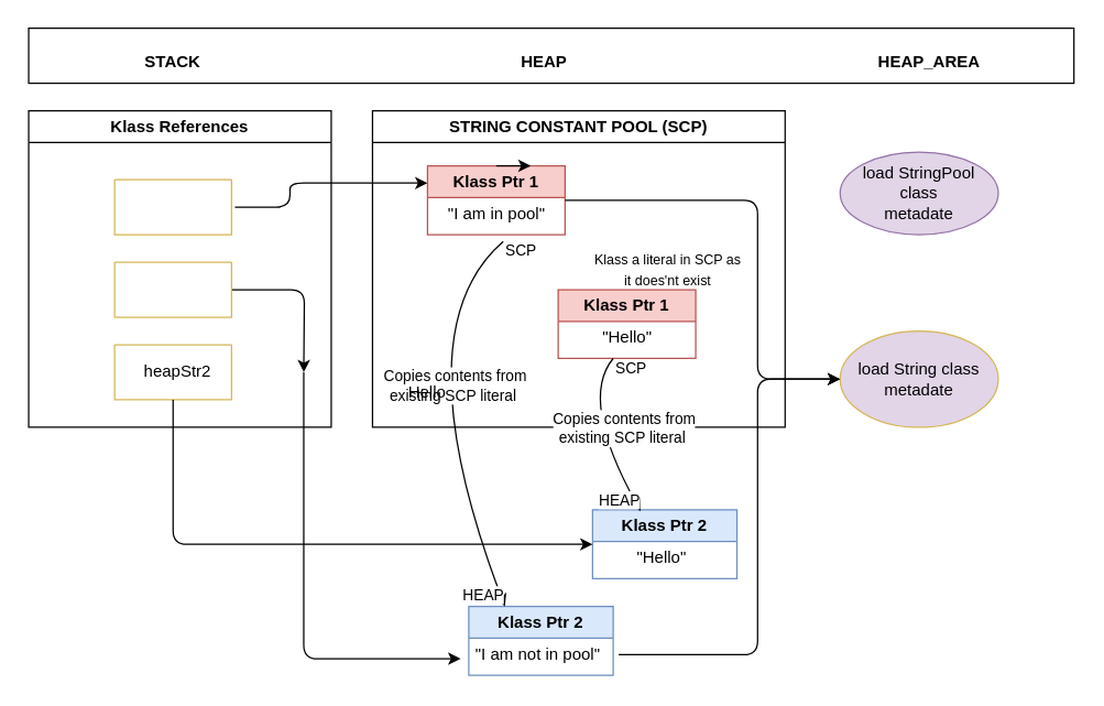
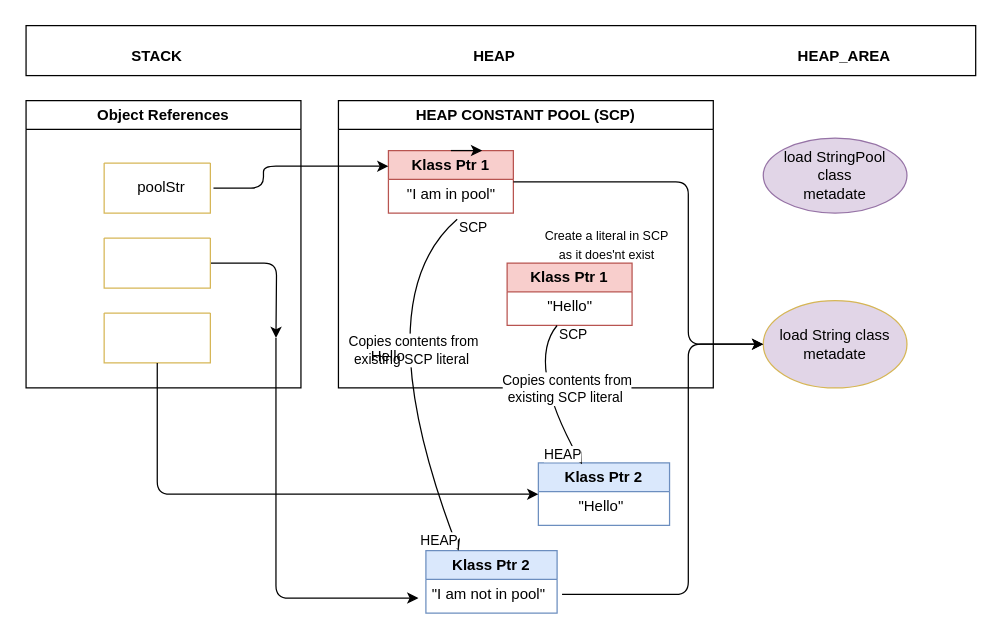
  <mxCell id="0" />
  <mxCell id="1" parent="0" />
  <mxCell id="2" value="STACK" style="text;html=1;align=center;verticalAlign=middle;whiteSpace=wrap;rounded=0;fontStyle=1" vertex="1" parent="1"><mxGeometry x="50" y="20" width="150" height="50" as="geometry" /></mxCell>
  <mxCell id="3" value="HEAP" style="text;html=1;align=center;verticalAlign=middle;whiteSpace=wrap;rounded=0;fontStyle=1" vertex="1" parent="1"><mxGeometry x="320" y="20" width="150" height="50" as="geometry" /></mxCell>
  <mxCell id="4" value="HEAP_AREA" style="text;html=1;align=center;verticalAlign=middle;whiteSpace=wrap;rounded=0;fontStyle=1" vertex="1" parent="1"><mxGeometry x="600" y="20" width="150" height="50" as="geometry" /></mxCell>
  <mxCell id="5" value="load StringPool&lt;div&gt;class&lt;/div&gt;&lt;div&gt;metadate&lt;/div&gt;" style="ellipse;whiteSpace=wrap;html=1;fillColor=#e1d5e7;strokeColor=#9673a6;" vertex="1" parent="1"><mxGeometry x="610" y="110" width="115" height="60" as="geometry" /></mxCell>
  <mxCell id="6" value="load String class&lt;div&gt;metadate&lt;/div&gt;" style="ellipse;whiteSpace=wrap;html=1;fillColor=#e1d5e7;strokeColor=#d6b656;" vertex="1" parent="1"><mxGeometry x="610" y="240" width="115" height="70" as="geometry" /></mxCell>
- <mxCell id="7" value="STRING CONSTANT POOL (SCP)" style="swimlane;whiteSpace=wrap;html=1;" vertex="1" parent="1"><mxGeometry x="270" y="80" width="300" height="230" as="geometry" /></mxCell>
+ <mxCell id="7" value="HEAP CONSTANT POOL (SCP)" style="swimlane;whiteSpace=wrap;html=1;" vertex="1" parent="1"><mxGeometry x="270" y="80" width="300" height="230" as="geometry" /></mxCell>
  <mxCell id="8" value="Klass Ptr 1" style="swimlane;whiteSpace=wrap;html=1;fillColor=#f8cecc;strokeColor=#b85450;" vertex="1" parent="7"><mxGeometry x="40" y="40" width="100" height="50" as="geometry" /></mxCell>
  <mxCell id="9" value="&quot;I am in pool&quot;" style="text;html=1;align=center;verticalAlign=middle;resizable=0;points=[];autosize=1;strokeColor=none;fillColor=none;" vertex="1" parent="8"><mxGeometry x="5" y="20" width="90" height="30" as="geometry" /></mxCell>
  <mxCell id="10" style="edgeStyle=orthogonalEdgeStyle;rounded=0;orthogonalLoop=1;jettySize=auto;html=1;exitX=0.5;exitY=0;exitDx=0;exitDy=0;entryX=0.75;entryY=0;entryDx=0;entryDy=0;" edge="1" parent="7" source="8" target="8"><mxGeometry relative="1" as="geometry" /></mxCell>
  <mxCell id="11" value="Klass Ptr 1" style="swimlane;whiteSpace=wrap;html=1;fillColor=#f8cecc;strokeColor=#b85450;" vertex="1" parent="7"><mxGeometry x="135" y="130" width="100" height="50" as="geometry" /></mxCell>
  <mxCell id="12" value="&quot;Hello&quot;" style="text;html=1;align=center;verticalAlign=middle;resizable=0;points=[];autosize=1;strokeColor=none;fillColor=none;" vertex="1" parent="11"><mxGeometry x="20" y="20" width="60" height="30" as="geometry" /></mxCell>
- <mxCell id="13" value="&lt;font style=&quot;font-size: 10px;&quot;&gt;Klass a literal in SCP as it does'nt exist&lt;/font&gt;" style="text;html=1;align=center;verticalAlign=middle;whiteSpace=wrap;rounded=0;" vertex="1" parent="7"><mxGeometry x="160" y="100" width="110" height="30" as="geometry" /></mxCell>
- <mxCell id="14" value="Klass References" style="swimlane;whiteSpace=wrap;html=1;" vertex="1" parent="1"><mxGeometry x="20" y="80" width="220" height="230" as="geometry" /></mxCell>
+ <mxCell id="13" value="&lt;font style=&quot;font-size: 10px;&quot;&gt;Create a literal in SCP as it does'nt exist&lt;/font&gt;" style="text;html=1;align=center;verticalAlign=middle;whiteSpace=wrap;rounded=0;" vertex="1" parent="7"><mxGeometry x="160" y="100" width="110" height="30" as="geometry" /></mxCell>
+ <mxCell id="14" value="Object References" style="swimlane;whiteSpace=wrap;html=1;" vertex="1" parent="1"><mxGeometry x="20" y="80" width="220" height="230" as="geometry" /></mxCell>
  <mxCell id="15" value="" style="swimlane;startSize=0;fillColor=#fff2cc;strokeColor=#d6b656;" vertex="1" parent="14"><mxGeometry x="62.5" y="50" width="85" height="40" as="geometry" /></mxCell>
+ <mxCell id="16" value="poolStr" style="text;html=1;align=center;verticalAlign=middle;resizable=0;points=[];autosize=1;strokeColor=none;fillColor=none;" vertex="1" parent="15"><mxGeometry x="15" y="5" width="60" height="30" as="geometry" /></mxCell>
  <mxCell id="17" value="" style="swimlane;startSize=0;fillColor=#fff2cc;strokeColor=#d6b656;" vertex="1" parent="14"><mxGeometry x="62.5" y="170" width="85" height="40" as="geometry" /></mxCell>
- <mxCell id="18" value="heapStr2" style="text;html=1;align=center;verticalAlign=middle;resizable=0;points=[];autosize=1;strokeColor=none;fillColor=none;" vertex="1" parent="17"><mxGeometry x="10" y="5" width="70" height="30" as="geometry" /></mxCell>
  <mxCell id="19" value="Klass Ptr 2" style="swimlane;whiteSpace=wrap;html=1;fillColor=#dae8fc;strokeColor=#6c8ebf;" vertex="1" parent="1"><mxGeometry x="340" y="440.17" width="105" height="50" as="geometry" /></mxCell>
  <mxCell id="20" value="&quot;I am not in pool&quot;" style="text;html=1;align=center;verticalAlign=middle;resizable=0;points=[];autosize=1;strokeColor=none;fillColor=none;" vertex="1" parent="19"><mxGeometry x="-5" y="20" width="110" height="30" as="geometry" /></mxCell>
  <mxCell id="21" style="edgeStyle=orthogonalEdgeStyle;rounded=1;orthogonalLoop=1;jettySize=auto;html=1;entryX=0;entryY=0.25;entryDx=0;entryDy=0;curved=0;" edge="1" parent="1" target="8"><mxGeometry relative="1" as="geometry"><mxPoint x="170" y="150" as="sourcePoint" /><Array as="points"><mxPoint x="210" y="150" /><mxPoint x="210" y="133" /></Array></mxGeometry></mxCell>
  <mxCell id="22" style="edgeStyle=orthogonalEdgeStyle;rounded=1;orthogonalLoop=1;jettySize=auto;html=1;curved=0;" edge="1" parent="1" source="23"><mxGeometry relative="1" as="geometry"><mxPoint x="220" y="270" as="targetPoint" /></mxGeometry></mxCell>
  <mxCell id="23" value="" style="swimlane;startSize=0;fillColor=#fff2cc;strokeColor=#d6b656;" vertex="1" parent="1"><mxGeometry x="82.5" y="190" width="85" height="40" as="geometry" /></mxCell>
  <mxCell id="24" style="edgeStyle=orthogonalEdgeStyle;rounded=1;orthogonalLoop=1;jettySize=auto;html=1;entryX=-0.009;entryY=0.6;entryDx=0;entryDy=0;entryPerimeter=0;curved=0;" edge="1" parent="1" target="20"><mxGeometry relative="1" as="geometry"><mxPoint x="220" y="270" as="sourcePoint" /><Array as="points"><mxPoint x="220" y="478" /></Array></mxGeometry></mxCell>
  <mxCell id="25" value="" style="rounded=0;whiteSpace=wrap;html=1;fillColor=none;" vertex="1" parent="1"><mxGeometry x="20" y="20" width="760" height="40" as="geometry" /></mxCell>
  <mxCell id="26" style="edgeStyle=orthogonalEdgeStyle;rounded=1;orthogonalLoop=1;jettySize=auto;html=1;entryX=0;entryY=0.5;entryDx=0;entryDy=0;shape=wire;dashed=1;curved=0;" edge="1" parent="1" source="8" target="6"><mxGeometry relative="1" as="geometry"><Array as="points"><mxPoint x="550" y="145" /><mxPoint x="550" y="275" /></Array></mxGeometry></mxCell>
  <mxCell id="27" style="edgeStyle=orthogonalEdgeStyle;rounded=1;orthogonalLoop=1;jettySize=auto;html=1;entryX=0;entryY=0.5;entryDx=0;entryDy=0;shape=wire;dashed=1;curved=0;exitX=1.036;exitY=0.5;exitDx=0;exitDy=0;exitPerimeter=0;" edge="1" parent="1" source="20" target="6"><mxGeometry relative="1" as="geometry"><mxPoint x="530" y="360" as="sourcePoint" /><mxPoint x="730" y="490" as="targetPoint" /><Array as="points"><mxPoint x="550" y="475" /><mxPoint x="550" y="275" /></Array></mxGeometry></mxCell>
  <mxCell id="28" value="" style="endArrow=classic;html=1;rounded=0;exitX=0.556;exitY=1.167;exitDx=0;exitDy=0;exitPerimeter=0;entryX=0.25;entryY=0;entryDx=0;entryDy=0;curved=1;" edge="1" parent="1" source="9" target="19"><mxGeometry relative="1" as="geometry"><mxPoint x="340" y="180" as="sourcePoint" /><mxPoint x="500" y="180" as="targetPoint" /><Array as="points"><mxPoint x="290" y="240" /></Array></mxGeometry></mxCell>
  <mxCell id="29" value="Copies contents from&lt;div&gt;existing SCP literal&amp;nbsp;&lt;/div&gt;" style="edgeLabel;resizable=0;html=1;;align=center;verticalAlign=middle;" connectable="0" vertex="1" parent="28"><mxGeometry relative="1" as="geometry"><mxPoint x="19" y="-14" as="offset" /></mxGeometry></mxCell>
  <mxCell id="30" value="SCP" style="edgeLabel;resizable=0;html=1;;align=left;verticalAlign=bottom;" connectable="0" vertex="1" parent="28"><mxGeometry x="-1" relative="1" as="geometry"><mxPoint y="15" as="offset" /></mxGeometry></mxCell>
  <mxCell id="31" value="HEAP" style="edgeLabel;resizable=0;html=1;;align=right;verticalAlign=bottom;" connectable="0" vertex="1" parent="28"><mxGeometry x="1" relative="1" as="geometry" /></mxCell>
  <mxCell id="32" value="Klass Ptr 2" style="swimlane;whiteSpace=wrap;html=1;fillColor=#dae8fc;strokeColor=#6c8ebf;" vertex="1" parent="1"><mxGeometry x="430" y="370" width="105" height="50" as="geometry" /></mxCell>
  <mxCell id="33" value="&quot;Hello&quot;" style="text;html=1;align=center;verticalAlign=middle;resizable=0;points=[];autosize=1;strokeColor=none;fillColor=none;" vertex="1" parent="32"><mxGeometry x="20" y="20" width="60" height="30" as="geometry" /></mxCell>
  <mxCell id="34" style="edgeStyle=orthogonalEdgeStyle;rounded=1;orthogonalLoop=1;jettySize=auto;html=1;entryX=0;entryY=0.5;entryDx=0;entryDy=0;curved=0;" edge="1" parent="1" source="17" target="32"><mxGeometry relative="1" as="geometry"><mxPoint x="410" y="410" as="targetPoint" /><Array as="points"><mxPoint x="125" y="395" /></Array></mxGeometry></mxCell>
  <mxCell id="35" value="" style="endArrow=classic;html=1;rounded=0;exitX=0.333;exitY=1;exitDx=0;exitDy=0;exitPerimeter=0;entryX=0.333;entryY=0.02;entryDx=0;entryDy=0;curved=1;entryPerimeter=0;" edge="1" parent="1" source="12" target="32"><mxGeometry relative="1" as="geometry"><mxPoint x="725" y="370" as="sourcePoint" /><mxPoint x="726" y="635" as="targetPoint" /><Array as="points"><mxPoint x="420" y="290" /></Array></mxGeometry></mxCell>
  <mxCell id="36" value="Copies contents from&lt;div&gt;existing SCP literal&amp;nbsp;&lt;/div&gt;" style="edgeLabel;resizable=0;html=1;;align=center;verticalAlign=middle;" connectable="0" vertex="1" parent="35"><mxGeometry relative="1" as="geometry"><mxPoint x="19" y="-3" as="offset" /></mxGeometry></mxCell>
  <mxCell id="37" value="SCP" style="edgeLabel;resizable=0;html=1;;align=left;verticalAlign=bottom;" connectable="0" vertex="1" parent="35"><mxGeometry x="-1" relative="1" as="geometry"><mxPoint y="15" as="offset" /></mxGeometry></mxCell>
  <mxCell id="38" value="HEAP" style="edgeLabel;resizable=0;html=1;;align=right;verticalAlign=bottom;" connectable="0" vertex="1" parent="35"><mxGeometry x="1" relative="1" as="geometry" /></mxCell>
  <mxCell id="39" value="Hello" style="text;html=1;align=center;verticalAlign=middle;whiteSpace=wrap;rounded=0;" vertex="1" parent="1"><mxGeometry x="280" y="270" width="60" height="30" as="geometry" /></mxCell>
